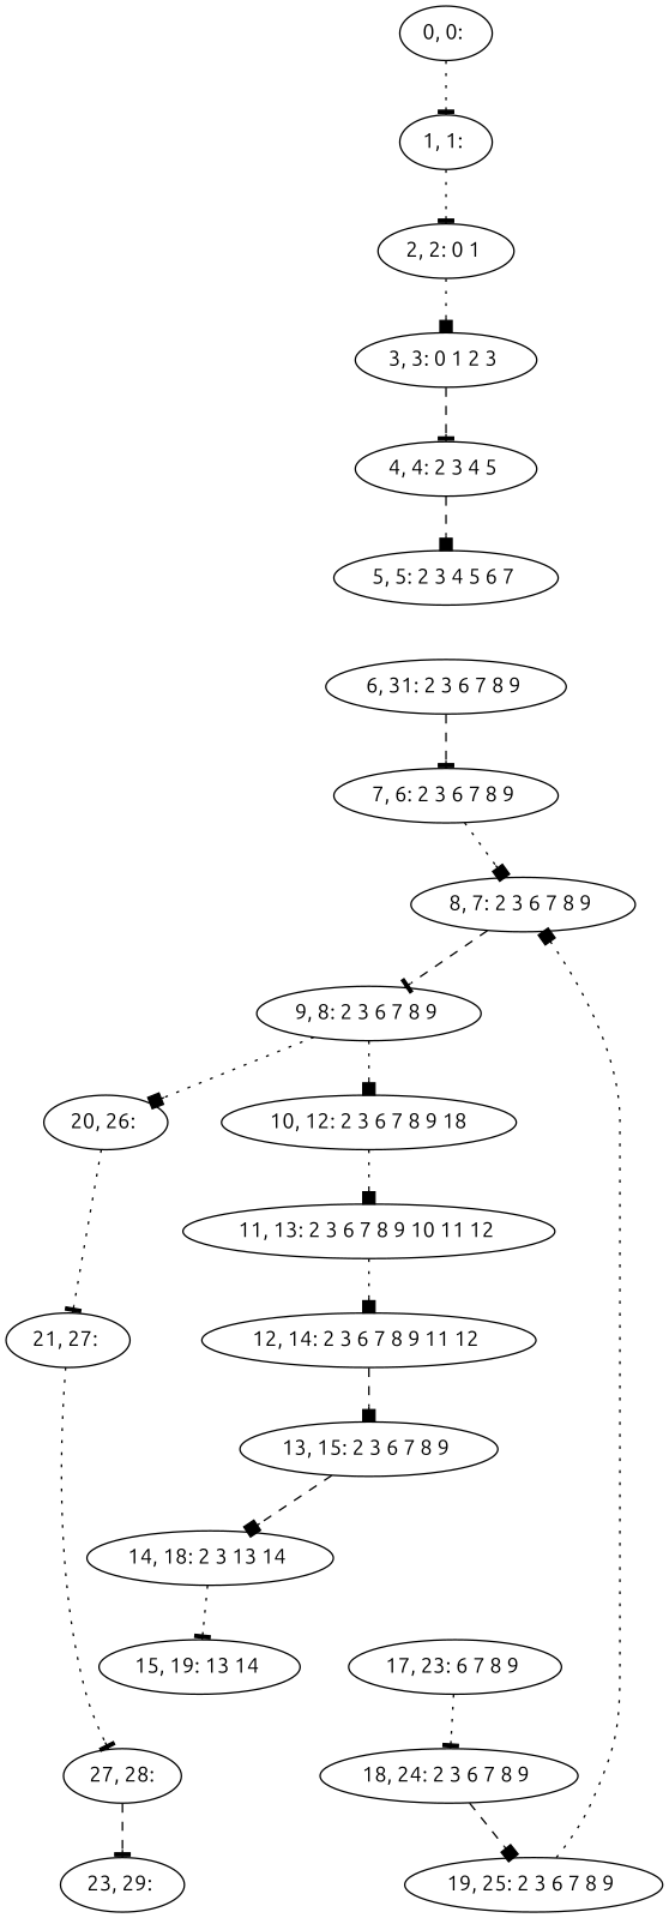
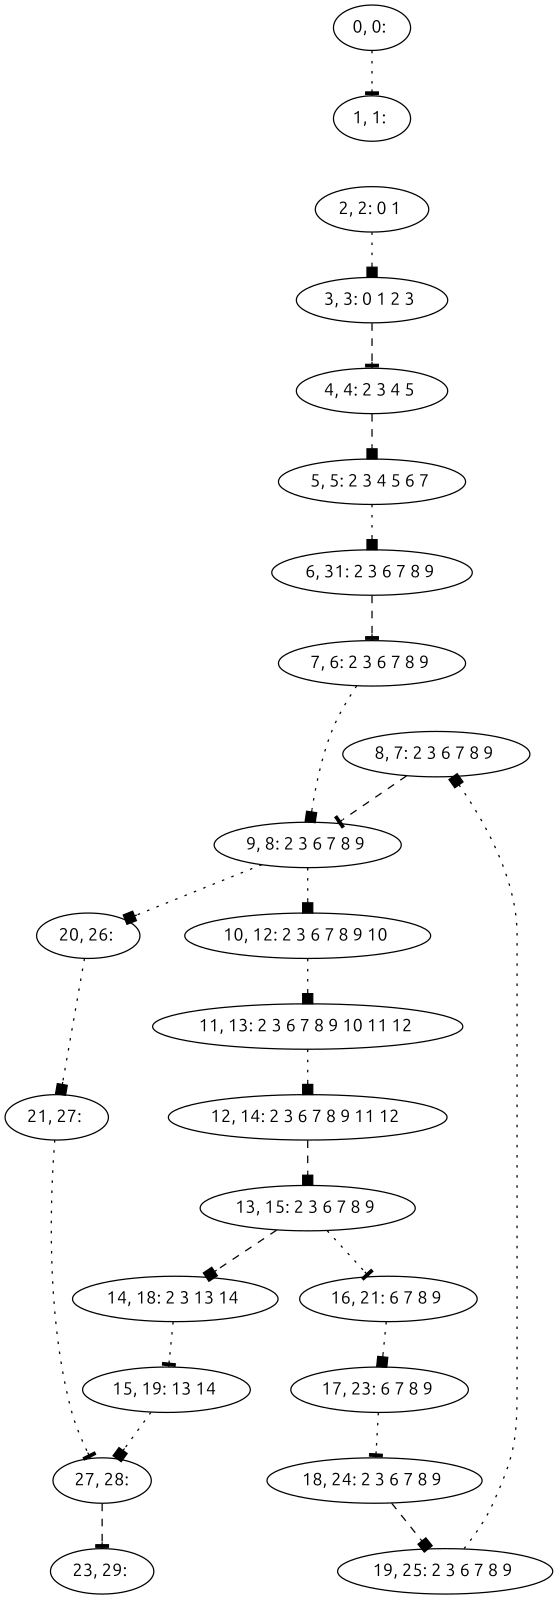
  digraph {
    fontname=Ubuntu
    node [fontname=Ubuntu]
    edge [arrowhead=box fontname=Ubuntu style=dotted]
    n1 [label="0, 0: "]
    n2 [label="1, 1: "]
    n3 [label="2, 2: 0 1 "]
    n4 [label="3, 3: 0 1 2 3 "]
    n5 [label="4, 4: 2 3 4 5 "]
    n6 [label="5, 5: 2 3 4 5 6 7 "]
    n7 [label="6, 31: 2 3 6 7 8 9 "]
    n8 [label="7, 6: 2 3 6 7 8 9 "]
    n9 [label="8, 7: 2 3 6 7 8 9 "]
    n10 [label="9, 8: 2 3 6 7 8 9 "]
-   n11 [label="10, 12: 2 3 6 7 8 9 18"]
+   n11 [label="10, 12: 2 3 6 7 8 9 10 "]
    n12 [label="20, 26: "]
    n13 [label="11, 13: 2 3 6 7 8 9 10 11 12 "]
    n14 [label="21, 27: "]
    n15 [label="12, 14: 2 3 6 7 8 9 11 12 "]
    n16 [label="13, 15: 2 3 6 7 8 9 "]
    n17 [label="14, 18: 2 3 13 14 "]
+   n18 [label="16, 21: 6 7 8 9 "]
    n19 [label="15, 19: 13 14 "]
    n20 [label="17, 23: 6 7 8 9 "]
    n21 [label="27, 28:"]
    n22 [label="23, 29: "]
    n23 [label="18, 24: 2 3 6 7 8 9 "]
    n24 [label="19, 25: 2 3 6 7 8 9 "]
    n1 -> n2 [arrowhead=tee]
-   n2 -> n3 [arrowhead=tee]
    n3 -> n4
    n4 -> n5 [arrowhead=tee style=dashed]
    n5 -> n6 [style=dashed]
+   n6 -> n7
    n7 -> n8 [arrowhead=tee style=dashed]
-   n8 -> n9
+   n8 -> n10
    n9 -> n10 [arrowhead=tee style=dashed]
    n10 -> n11
    n10 -> n12
    n11 -> n13
-   n12 -> n14 [arrowhead=tee]
+   n12 -> n14
    n13 -> n15
    n14 -> n21 [arrowhead=tee]
    n15 -> n16 [style=dashed]
    n16 -> n17 [style=dashed]
+   n16 -> n18 [arrowhead=tee]
    n17 -> n19 [arrowhead=tee]
+   n18 -> n20
+   n19 -> n21
    n20 -> n23 [arrowhead=tee]
    n21 -> n22 [arrowhead=tee style=dashed]
    n23 -> n24 [style=dashed]
    n24 -> n9
  }
